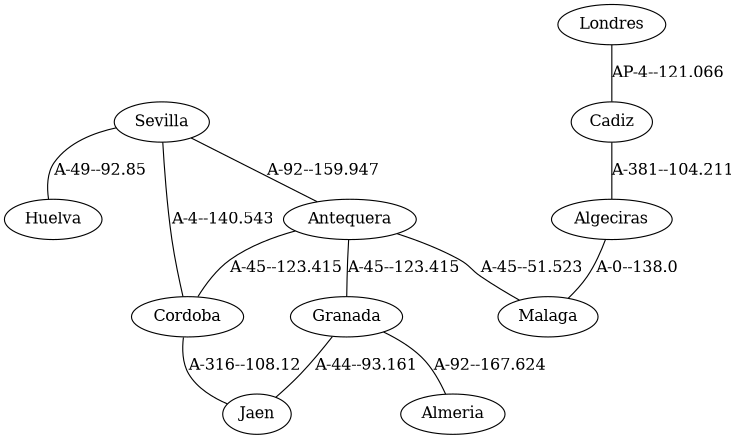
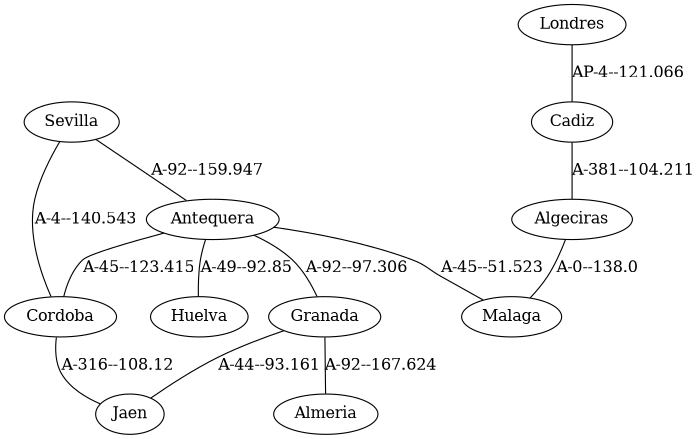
  strict graph {
    n1 [label=Sevilla]
    n2 [label=Huelva]
    n3 [label=Cordoba]
    n4 [label=Antequera]
    n5 [label=Cadiz]
    n6 [label=Algeciras]
    n7 [label=Jaen]
    n8 [label=Granada]
    n9 [label=Malaga]
    n10 [label=Almeria]
    n11 [label=Londres]
-   n1 -- n2 [label="A-49--92.85"]
+   n4 -- n2 [label="A-49--92.85"]
    n1 -- n3 [label="A-4--140.543"]
    n1 -- n4 [label="A-92--159.947"]
    n3 -- n7 [label="A-316--108.12"]
    n4 -- n3 [label="A-45--123.415"]
-   n4 -- n8 [label="A-45--123.415"]
+   n4 -- n8 [label="A-92--97.306"]
    n4 -- n9 [label="A-45--51.523"]
    n5 -- n6 [label="A-381--104.211"]
    n6 -- n9 [label="A-0--138.0"]
    n8 -- n7 [label="A-44--93.161"]
    n8 -- n10 [label="A-92--167.624"]
    n11 -- n5 [label="AP-4--121.066"]
  }
